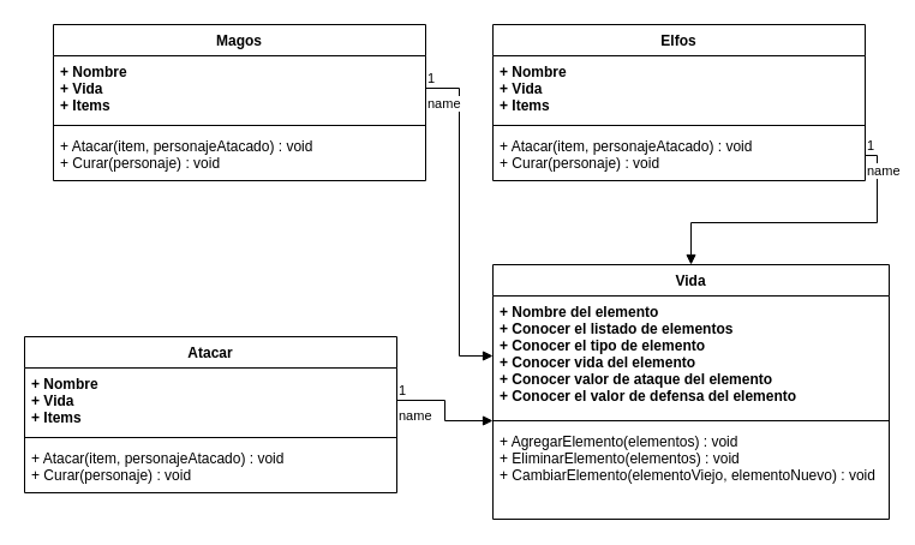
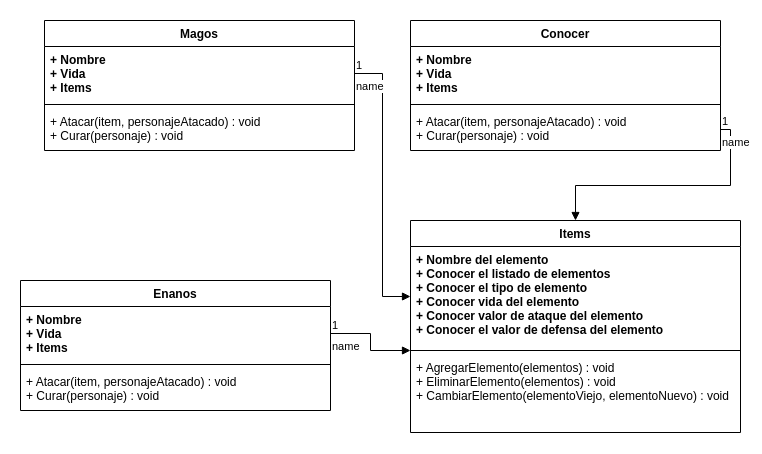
  <mxCell id="0" />
  <mxCell id="1" parent="0" />
  <mxCell id="2" value="Magos" style="swimlane;fontStyle=1;align=center;verticalAlign=top;childLayout=stackLayout;horizontal=1;startSize=26;horizontalStack=0;resizeParent=1;resizeParentMax=0;resizeLast=0;collapsible=1;marginBottom=0;" parent="1" vertex="1"><mxGeometry x="44" y="20" width="310" height="130" as="geometry" /></mxCell>
  <mxCell id="3" value="+ Nombre&#10;+ Vida&#10;+ Items " style="text;strokeColor=none;fillColor=none;align=left;verticalAlign=top;spacingLeft=4;spacingRight=4;overflow=hidden;rotatable=0;points=[[0,0.5],[1,0.5]];portConstraint=eastwest;fontStyle=1" parent="2" vertex="1"><mxGeometry y="26" width="310" height="54" as="geometry" /></mxCell>
  <mxCell id="4" value="" style="line;strokeWidth=1;fillColor=none;align=left;verticalAlign=middle;spacingTop=-1;spacingLeft=3;spacingRight=3;rotatable=0;labelPosition=right;points=[];portConstraint=eastwest;strokeColor=inherit;" parent="2" vertex="1"><mxGeometry y="80" width="310" height="8" as="geometry" /></mxCell>
  <mxCell id="5" value="+ Atacar(item, personajeAtacado) : void&#10;+ Curar(personaje) : void" style="text;strokeColor=none;fillColor=none;align=left;verticalAlign=top;spacingLeft=4;spacingRight=4;overflow=hidden;rotatable=0;points=[[0,0.5],[1,0.5]];portConstraint=eastwest;" parent="2" vertex="1"><mxGeometry y="88" width="310" height="42" as="geometry" /></mxCell>
- <mxCell id="6" value="Elfos" style="swimlane;fontStyle=1;align=center;verticalAlign=top;childLayout=stackLayout;horizontal=1;startSize=26;horizontalStack=0;resizeParent=1;resizeParentMax=0;resizeLast=0;collapsible=1;marginBottom=0;" parent="1" vertex="1"><mxGeometry x="410" y="20" width="310" height="130" as="geometry" /></mxCell>
+ <mxCell id="6" value="Conocer" style="swimlane;fontStyle=1;align=center;verticalAlign=top;childLayout=stackLayout;horizontal=1;startSize=26;horizontalStack=0;resizeParent=1;resizeParentMax=0;resizeLast=0;collapsible=1;marginBottom=0;" parent="1" vertex="1"><mxGeometry x="410" y="20" width="310" height="130" as="geometry" /></mxCell>
  <mxCell id="7" value="+ Nombre&#10;+ Vida&#10;+ Items " style="text;strokeColor=none;fillColor=none;align=left;verticalAlign=top;spacingLeft=4;spacingRight=4;overflow=hidden;rotatable=0;points=[[0,0.5],[1,0.5]];portConstraint=eastwest;fontStyle=1" parent="6" vertex="1"><mxGeometry y="26" width="310" height="54" as="geometry" /></mxCell>
  <mxCell id="8" value="" style="line;strokeWidth=1;fillColor=none;align=left;verticalAlign=middle;spacingTop=-1;spacingLeft=3;spacingRight=3;rotatable=0;labelPosition=right;points=[];portConstraint=eastwest;strokeColor=inherit;" parent="6" vertex="1"><mxGeometry y="80" width="310" height="8" as="geometry" /></mxCell>
  <mxCell id="9" value="+ Atacar(item, personajeAtacado) : void&#10;+ Curar(personaje) : void" style="text;strokeColor=none;fillColor=none;align=left;verticalAlign=top;spacingLeft=4;spacingRight=4;overflow=hidden;rotatable=0;points=[[0,0.5],[1,0.5]];portConstraint=eastwest;" parent="6" vertex="1"><mxGeometry y="88" width="310" height="42" as="geometry" /></mxCell>
- <mxCell id="10" value="Atacar" style="swimlane;fontStyle=1;align=center;verticalAlign=top;childLayout=stackLayout;horizontal=1;startSize=26;horizontalStack=0;resizeParent=1;resizeParentMax=0;resizeLast=0;collapsible=1;marginBottom=0;" parent="1" vertex="1"><mxGeometry x="20" y="280" width="310" height="130" as="geometry" /></mxCell>
+ <mxCell id="10" value="Enanos" style="swimlane;fontStyle=1;align=center;verticalAlign=top;childLayout=stackLayout;horizontal=1;startSize=26;horizontalStack=0;resizeParent=1;resizeParentMax=0;resizeLast=0;collapsible=1;marginBottom=0;" parent="1" vertex="1"><mxGeometry x="20" y="280" width="310" height="130" as="geometry" /></mxCell>
  <mxCell id="11" value="+ Nombre&#10;+ Vida&#10;+ Items " style="text;strokeColor=none;fillColor=none;align=left;verticalAlign=top;spacingLeft=4;spacingRight=4;overflow=hidden;rotatable=0;points=[[0,0.5],[1,0.5]];portConstraint=eastwest;fontStyle=1" parent="10" vertex="1"><mxGeometry y="26" width="310" height="54" as="geometry" /></mxCell>
  <mxCell id="12" value="" style="line;strokeWidth=1;fillColor=none;align=left;verticalAlign=middle;spacingTop=-1;spacingLeft=3;spacingRight=3;rotatable=0;labelPosition=right;points=[];portConstraint=eastwest;strokeColor=inherit;" parent="10" vertex="1"><mxGeometry y="80" width="310" height="8" as="geometry" /></mxCell>
  <mxCell id="13" value="+ Atacar(item, personajeAtacado) : void&#10;+ Curar(personaje) : void" style="text;strokeColor=none;fillColor=none;align=left;verticalAlign=top;spacingLeft=4;spacingRight=4;overflow=hidden;rotatable=0;points=[[0,0.5],[1,0.5]];portConstraint=eastwest;" parent="10" vertex="1"><mxGeometry y="88" width="310" height="42" as="geometry" /></mxCell>
- <mxCell id="14" value="Vida" style="swimlane;fontStyle=1;align=center;verticalAlign=top;childLayout=stackLayout;horizontal=1;startSize=26;horizontalStack=0;resizeParent=1;resizeParentMax=0;resizeLast=0;collapsible=1;marginBottom=0;" parent="1" vertex="1"><mxGeometry x="410" y="220" width="330" height="212" as="geometry" /></mxCell>
+ <mxCell id="14" value="Items" style="swimlane;fontStyle=1;align=center;verticalAlign=top;childLayout=stackLayout;horizontal=1;startSize=26;horizontalStack=0;resizeParent=1;resizeParentMax=0;resizeLast=0;collapsible=1;marginBottom=0;" parent="1" vertex="1"><mxGeometry x="410" y="220" width="330" height="212" as="geometry" /></mxCell>
  <mxCell id="15" value="+ Nombre del elemento&#10;+ Conocer el listado de elementos&#10;+ Conocer el tipo de elemento&#10;+ Conocer vida del elemento&#10;+ Conocer valor de ataque del elemento&#10;+ Conocer el valor de defensa del elemento" style="text;strokeColor=none;fillColor=none;align=left;verticalAlign=top;spacingLeft=4;spacingRight=4;overflow=hidden;rotatable=0;points=[[0,0.5],[1,0.5]];portConstraint=eastwest;fontStyle=1" parent="14" vertex="1"><mxGeometry y="26" width="330" height="100" as="geometry" /></mxCell>
  <mxCell id="16" value="" style="line;strokeWidth=1;fillColor=none;align=left;verticalAlign=middle;spacingTop=-1;spacingLeft=3;spacingRight=3;rotatable=0;labelPosition=right;points=[];portConstraint=eastwest;strokeColor=inherit;" parent="14" vertex="1"><mxGeometry y="126" width="330" height="8" as="geometry" /></mxCell>
  <mxCell id="17" value="+ AgregarElemento(elementos) : void&#10;+ EliminarElemento(elementos) : void&#10;+ CambiarElemento(elementoViejo, elementoNuevo) : void&#10;" style="text;strokeColor=none;fillColor=none;align=left;verticalAlign=top;spacingLeft=4;spacingRight=4;overflow=hidden;rotatable=0;points=[[0,0.5],[1,0.5]];portConstraint=eastwest;" parent="14" vertex="1"><mxGeometry y="134" width="330" height="78" as="geometry" /></mxCell>
  <mxCell id="18" value="name" style="endArrow=block;endFill=1;html=1;edgeStyle=orthogonalEdgeStyle;align=left;verticalAlign=top;rounded=0;" parent="1" source="3" target="15" edge="1"><mxGeometry x="-1" relative="1" as="geometry"><mxPoint x="200" y="140" as="sourcePoint" /><mxPoint x="360" y="140" as="targetPoint" /></mxGeometry></mxCell>
  <mxCell id="19" value="1" style="edgeLabel;resizable=0;html=1;align=left;verticalAlign=bottom;" parent="18" connectable="0" vertex="1"><mxGeometry x="-1" relative="1" as="geometry" /></mxCell>
  <mxCell id="20" value="name" style="endArrow=block;endFill=1;html=1;edgeStyle=orthogonalEdgeStyle;align=left;verticalAlign=top;rounded=0;" parent="1" source="11" target="16" edge="1"><mxGeometry x="-1" relative="1" as="geometry"><mxPoint x="280" y="210" as="sourcePoint" /><mxPoint x="440" y="210" as="targetPoint" /></mxGeometry></mxCell>
  <mxCell id="21" value="1" style="edgeLabel;resizable=0;html=1;align=left;verticalAlign=bottom;" parent="20" connectable="0" vertex="1"><mxGeometry x="-1" relative="1" as="geometry" /></mxCell>
  <mxCell id="22" value="name" style="endArrow=block;endFill=1;html=1;edgeStyle=orthogonalEdgeStyle;align=left;verticalAlign=top;rounded=0;" parent="1" source="9" target="14" edge="1"><mxGeometry x="-1" relative="1" as="geometry"><mxPoint x="320" y="180" as="sourcePoint" /><mxPoint x="480" y="180" as="targetPoint" /></mxGeometry></mxCell>
  <mxCell id="23" value="1" style="edgeLabel;resizable=0;html=1;align=left;verticalAlign=bottom;" parent="22" connectable="0" vertex="1"><mxGeometry x="-1" relative="1" as="geometry" /></mxCell>
